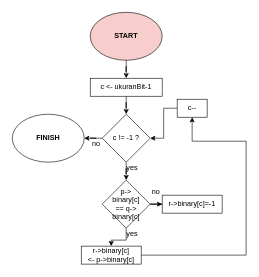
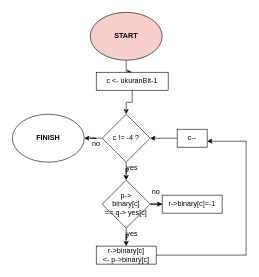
  <mxCell id="0" />
  <mxCell id="1" parent="0" />
  <mxCell id="2" value="" style="edgeStyle=orthogonalEdgeStyle;rounded=0;orthogonalLoop=1;jettySize=auto;html=1;" edge="1" parent="1" source="3" target="6"><mxGeometry relative="1" as="geometry" /></mxCell>
  <mxCell id="3" value="START" style="ellipse;whiteSpace=wrap;html=1;fontStyle=1;fillColor=#f8cecc;" vertex="1" parent="1"><mxGeometry x="150" y="20" width="120" height="80" as="geometry" /></mxCell>
  <mxCell id="4" value="FINISH" style="ellipse;whiteSpace=wrap;html=1;fontStyle=1" vertex="1" parent="1"><mxGeometry x="20" y="190" width="120" height="80" as="geometry" /></mxCell>
  <mxCell id="5" value="" style="edgeStyle=orthogonalEdgeStyle;rounded=0;orthogonalLoop=1;jettySize=auto;html=1;" edge="1" parent="1" source="6" target="9"><mxGeometry relative="1" as="geometry" /></mxCell>
- <mxCell id="6" value="c &amp;lt;- ukuranBit-1" style="rounded=0;whiteSpace=wrap;html=1;" vertex="1" parent="1"><mxGeometry x="150" y="130" width="120" height="30" as="geometry" /></mxCell>
+ <mxCell id="6" value="c &amp;lt;- ukuranBit-1" style="rounded=0;whiteSpace=wrap;html=1;" vertex="1" parent="1"><mxGeometry x="160" y="120" width="120" height="30" as="geometry" /></mxCell>
  <mxCell id="7" value="" style="edgeStyle=orthogonalEdgeStyle;rounded=0;orthogonalLoop=1;jettySize=auto;html=1;" edge="1" parent="1" source="9" target="12"><mxGeometry relative="1" as="geometry" /></mxCell>
  <mxCell id="8" value="" style="edgeStyle=orthogonalEdgeStyle;rounded=0;orthogonalLoop=1;jettySize=auto;html=1;" edge="1" parent="1" source="9" target="4"><mxGeometry relative="1" as="geometry" /></mxCell>
- <mxCell id="9" value="c != -1 ?" style="rhombus;whiteSpace=wrap;html=1;" vertex="1" parent="1"><mxGeometry x="170" y="190" width="80" height="80" as="geometry" /></mxCell>
+ <mxCell id="9" value="c != -4 ?" style="rhombus;whiteSpace=wrap;html=1;" vertex="1" parent="1"><mxGeometry x="170" y="190" width="80" height="80" as="geometry" /></mxCell>
  <mxCell id="10" value="" style="edgeStyle=orthogonalEdgeStyle;rounded=0;orthogonalLoop=1;jettySize=auto;html=1;" edge="1" parent="1" source="12" target="14"><mxGeometry relative="1" as="geometry" /></mxCell>
  <mxCell id="11" value="" style="edgeStyle=orthogonalEdgeStyle;rounded=0;orthogonalLoop=1;jettySize=auto;html=1;" edge="1" parent="1" source="12" target="17"><mxGeometry relative="1" as="geometry" /></mxCell>
- <mxCell id="12" value="p-&amp;gt;&lt;br&gt;binary[c]&lt;br&gt;== q-&amp;gt; binary[c]" style="rhombus;whiteSpace=wrap;html=1;" vertex="1" parent="1"><mxGeometry x="170" y="300" width="80" height="80" as="geometry" /></mxCell>
+ <mxCell id="12" value="p-&amp;gt;&lt;br&gt;binary[c]&lt;br&gt;== q-&amp;gt; yes[c]" style="rhombus;whiteSpace=wrap;html=1;" vertex="1" parent="1"><mxGeometry x="170" y="300" width="80" height="80" as="geometry" /></mxCell>
  <mxCell id="13" value="" style="edgeStyle=orthogonalEdgeStyle;rounded=0;orthogonalLoop=1;jettySize=auto;html=1;" edge="1" parent="1" source="14" target="16"><mxGeometry relative="1" as="geometry"><Array as="points"><mxPoint x="410" y="425" /><mxPoint x="410" y="235" /></Array></mxGeometry></mxCell>
- <mxCell id="14" value="r-&amp;gt;binary[c]&lt;br&gt;&amp;lt;- p-&amp;gt;binary[c]" style="rounded=0;whiteSpace=wrap;html=1;" vertex="1" parent="1"><mxGeometry x="135" y="410" width="100" height="30" as="geometry" /></mxCell>
+ <mxCell id="14" value="r-&amp;gt;binary[c]&lt;br&gt;&amp;lt;- p-&amp;gt;binary[c]" style="rounded=0;whiteSpace=wrap;html=1;" vertex="1" parent="1"><mxGeometry x="160" y="410" width="100" height="30" as="geometry" /></mxCell>
  <mxCell id="15" value="" style="edgeStyle=orthogonalEdgeStyle;rounded=0;orthogonalLoop=1;jettySize=auto;html=1;" edge="1" parent="1" source="16" target="9"><mxGeometry relative="1" as="geometry" /></mxCell>
- <mxCell id="16" value="c--" style="rounded=0;whiteSpace=wrap;html=1;" vertex="1" parent="1"><mxGeometry x="295" y="165" width="50" height="30" as="geometry" /></mxCell>
+ <mxCell id="16" value="c--" style="rounded=0;whiteSpace=wrap;html=1;" vertex="1" parent="1"><mxGeometry x="295" y="215" width="50" height="30" as="geometry" /></mxCell>
  <mxCell id="17" value="r-&gt;binary[c]=-1" style="rounded=0;whiteSpace=wrap;html=1;" vertex="1" parent="1"><mxGeometry x="270" y="325" width="100" height="30" as="geometry" /></mxCell>
  <mxCell id="18" value="yes" style="text;html=1;strokeColor=none;fillColor=none;align=center;verticalAlign=middle;whiteSpace=wrap;rounded=0;" vertex="1" parent="1"><mxGeometry x="200" y="270" width="40" height="20" as="geometry" /></mxCell>
  <mxCell id="19" value="no" style="text;html=1;strokeColor=none;fillColor=none;align=center;verticalAlign=middle;whiteSpace=wrap;rounded=0;" vertex="1" parent="1"><mxGeometry x="140" y="230" width="40" height="20" as="geometry" /></mxCell>
  <mxCell id="20" value="no" style="text;html=1;strokeColor=none;fillColor=none;align=center;verticalAlign=middle;whiteSpace=wrap;rounded=0;" vertex="1" parent="1"><mxGeometry x="240" y="310" width="40" height="20" as="geometry" /></mxCell>
  <mxCell id="21" value="yes" style="text;html=1;strokeColor=none;fillColor=none;align=center;verticalAlign=middle;whiteSpace=wrap;rounded=0;" vertex="1" parent="1"><mxGeometry x="200" y="380" width="40" height="20" as="geometry" /></mxCell>
